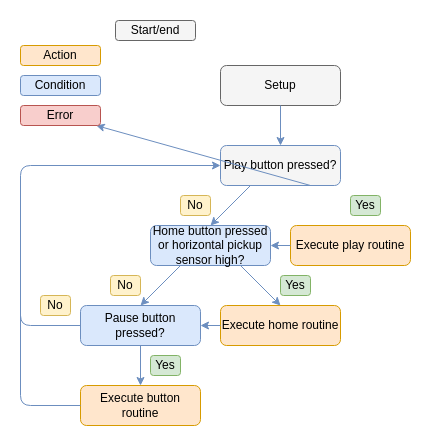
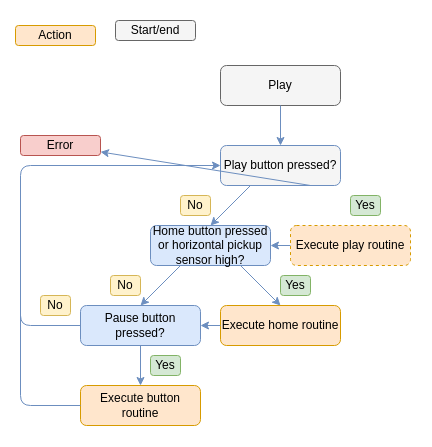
  <mxCell id="0" />
  <mxCell id="1" parent="0" />
- <mxCell id="2" value="&lt;font color=&quot;#000000&quot;&gt;Setup&lt;/font&gt;" style="rounded=1;whiteSpace=wrap;html=1;fillColor=#f5f5f5;strokeColor=#666666;fontColor=#333333;" parent="1" vertex="1"><mxGeometry x="220" y="65" width="120" height="40" as="geometry" /></mxCell>
+ <mxCell id="2" value="&lt;font color=&quot;#000000&quot;&gt;Play&lt;/font&gt;" style="rounded=1;whiteSpace=wrap;html=1;fillColor=#f5f5f5;strokeColor=#666666;fontColor=#333333;" parent="1" vertex="1"><mxGeometry x="220" y="65" width="120" height="40" as="geometry" /></mxCell>
  <mxCell id="3" value="" style="endArrow=classic;html=1;fillColor=#dae8fc;strokeColor=#6c8ebf;exitX=0.5;exitY=1;exitDx=0;exitDy=0;" parent="1" edge="1"><mxGeometry width="50" height="50" relative="1" as="geometry"><mxPoint x="280" y="105" as="sourcePoint" /><mxPoint x="280" y="145" as="targetPoint" /></mxGeometry></mxCell>
  <mxCell id="4" value="&lt;font color=&quot;#000000&quot;&gt;Pause button pressed?&lt;/font&gt;" style="rounded=1;whiteSpace=wrap;html=1;fillColor=#dae8fc;strokeColor=#6c8ebf;" vertex="1" parent="1"><mxGeometry x="80" y="305" width="120" height="40" as="geometry" /></mxCell>
  <mxCell id="5" value="&lt;font color=&quot;#000000&quot;&gt;Play button pressed?&lt;/font&gt;" style="rounded=1;whiteSpace=wrap;html=1;fillColor=#f5f5f5;strokeColor=#6c8ebf;" vertex="1" parent="1"><mxGeometry x="220" y="145" width="120" height="40" as="geometry" /></mxCell>
  <mxCell id="6" value="&lt;font color=&quot;#000000&quot;&gt;Home button pressed or horizontal pickup sensor high?&lt;/font&gt;" style="rounded=1;whiteSpace=wrap;html=1;fillColor=#dae8fc;strokeColor=#6c8ebf;" vertex="1" parent="1"><mxGeometry x="150" y="225" width="120" height="40" as="geometry" /></mxCell>
  <mxCell id="7" value="" style="endArrow=classic;html=1;fillColor=#dae8fc;strokeColor=#6c8ebf;entryX=0.5;entryY=0;entryDx=0;entryDy=0;exitX=0.25;exitY=1;exitDx=0;exitDy=0;" edge="1" parent="1" source="5" target="6"><mxGeometry width="50" height="50" relative="1" as="geometry"><mxPoint x="280" y="185" as="sourcePoint" /><mxPoint x="290" y="155" as="targetPoint" /></mxGeometry></mxCell>
  <mxCell id="8" value="" style="endArrow=classic;html=1;fillColor=#dae8fc;strokeColor=#6c8ebf;exitX=0.75;exitY=1;exitDx=0;exitDy=0;entryX=0.5;entryY=0;entryDx=0;entryDy=0;" edge="1" parent="1" source="6" target="12"><mxGeometry width="50" height="50" relative="1" as="geometry"><mxPoint x="300" y="125" as="sourcePoint" /><mxPoint x="300" y="165" as="targetPoint" /></mxGeometry></mxCell>
  <mxCell id="9" value="&lt;font color=&quot;#000000&quot;&gt;No&lt;/font&gt;" style="rounded=1;whiteSpace=wrap;html=1;fillColor=#fff2cc;strokeColor=#d6b656;" vertex="1" parent="1"><mxGeometry x="180" y="195" width="30" height="20" as="geometry" /></mxCell>
  <mxCell id="10" value="&lt;font color=&quot;#000000&quot;&gt;Yes&lt;/font&gt;" style="rounded=1;whiteSpace=wrap;html=1;fillColor=#d5e8d4;strokeColor=#82b366;" vertex="1" parent="1"><mxGeometry x="350" y="195" width="30" height="20" as="geometry" /></mxCell>
- <mxCell id="11" value="&lt;font color=&quot;#000000&quot;&gt;Execute play routine&lt;/font&gt;" style="rounded=1;whiteSpace=wrap;html=1;fillColor=#ffe6cc;strokeColor=#d79b00;" vertex="1" parent="1"><mxGeometry x="290" y="225" width="120" height="40" as="geometry" /></mxCell>
+ <mxCell id="11" value="&lt;font color=&quot;#000000&quot;&gt;Execute play routine&lt;/font&gt;" style="rounded=1;whiteSpace=wrap;html=1;fillColor=#ffe6cc;strokeColor=#d79b00;dashed=1;" vertex="1" parent="1"><mxGeometry x="290" y="225" width="120" height="40" as="geometry" /></mxCell>
  <mxCell id="12" value="&lt;font color=&quot;#000000&quot;&gt;Execute home routine&lt;/font&gt;" style="rounded=1;whiteSpace=wrap;html=1;fillColor=#ffe6cc;strokeColor=#d79b00;" vertex="1" parent="1"><mxGeometry x="220" y="305" width="120" height="40" as="geometry" /></mxCell>
  <mxCell id="13" value="&lt;font color=&quot;#000000&quot;&gt;Execute button routine&lt;/font&gt;" style="rounded=1;whiteSpace=wrap;html=1;fillColor=#ffe6cc;strokeColor=#d79b00;" vertex="1" parent="1"><mxGeometry x="80" y="385" width="120" height="40" as="geometry" /></mxCell>
  <mxCell id="14" value="" style="endArrow=classic;html=1;fillColor=#dae8fc;strokeColor=#6c8ebf;exitX=0.75;exitY=1;exitDx=0;exitDy=0;" edge="1" parent="1" source="5" target="28"><mxGeometry width="50" height="50" relative="1" as="geometry"><mxPoint x="260" y="195" as="sourcePoint" /><mxPoint x="220" y="235" as="targetPoint" /></mxGeometry></mxCell>
  <mxCell id="15" value="" style="endArrow=classic;html=1;fillColor=#dae8fc;strokeColor=#6c8ebf;entryX=1;entryY=0.5;entryDx=0;entryDy=0;exitX=0;exitY=0.5;exitDx=0;exitDy=0;" edge="1" parent="1" source="11" target="6"><mxGeometry width="50" height="50" relative="1" as="geometry"><mxPoint x="320" y="195" as="sourcePoint" /><mxPoint x="360" y="235" as="targetPoint" /><Array as="points" /></mxGeometry></mxCell>
  <mxCell id="16" value="&lt;font color=&quot;#000000&quot;&gt;Yes&lt;/font&gt;" style="rounded=1;whiteSpace=wrap;html=1;fillColor=#d5e8d4;strokeColor=#82b366;" vertex="1" parent="1"><mxGeometry x="280" y="275" width="30" height="20" as="geometry" /></mxCell>
  <mxCell id="17" value="" style="endArrow=classic;html=1;fillColor=#dae8fc;strokeColor=#6c8ebf;entryX=0.5;entryY=0;entryDx=0;entryDy=0;exitX=0.25;exitY=1;exitDx=0;exitDy=0;" edge="1" parent="1" source="6" target="4"><mxGeometry width="50" height="50" relative="1" as="geometry"><mxPoint x="260" y="195" as="sourcePoint" /><mxPoint x="220" y="235" as="targetPoint" /></mxGeometry></mxCell>
  <mxCell id="18" value="&lt;font color=&quot;#000000&quot;&gt;No&lt;/font&gt;" style="rounded=1;whiteSpace=wrap;html=1;fillColor=#fff2cc;strokeColor=#d6b656;" vertex="1" parent="1"><mxGeometry x="110" y="275" width="30" height="20" as="geometry" /></mxCell>
  <mxCell id="19" value="" style="endArrow=classic;html=1;fillColor=#dae8fc;strokeColor=#6c8ebf;entryX=1;entryY=0.5;entryDx=0;entryDy=0;exitX=0;exitY=0.5;exitDx=0;exitDy=0;" edge="1" parent="1" source="12" target="4"><mxGeometry width="50" height="50" relative="1" as="geometry"><mxPoint x="300" y="255" as="sourcePoint" /><mxPoint x="280" y="255" as="targetPoint" /><Array as="points" /></mxGeometry></mxCell>
  <mxCell id="20" value="" style="endArrow=classic;html=1;fillColor=#dae8fc;strokeColor=#6c8ebf;entryX=0.5;entryY=0;entryDx=0;entryDy=0;exitX=0.5;exitY=1;exitDx=0;exitDy=0;" edge="1" parent="1" source="4" target="13"><mxGeometry width="50" height="50" relative="1" as="geometry"><mxPoint x="190" y="275" as="sourcePoint" /><mxPoint x="150" y="315" as="targetPoint" /></mxGeometry></mxCell>
  <mxCell id="21" value="" style="endArrow=classic;html=1;fillColor=#dae8fc;strokeColor=#6c8ebf;entryX=0;entryY=0.5;entryDx=0;entryDy=0;exitX=0;exitY=0.5;exitDx=0;exitDy=0;" edge="1" parent="1" source="13" target="5"><mxGeometry width="50" height="50" relative="1" as="geometry"><mxPoint x="230" y="335" as="sourcePoint" /><mxPoint x="210" y="335" as="targetPoint" /><Array as="points"><mxPoint x="20" y="405" /><mxPoint x="20" y="165" /></Array></mxGeometry></mxCell>
  <mxCell id="22" value="" style="endArrow=none;html=1;fillColor=#dae8fc;strokeColor=#6c8ebf;exitX=0;exitY=0.5;exitDx=0;exitDy=0;" edge="1" parent="1" source="4"><mxGeometry width="50" height="50" relative="1" as="geometry"><mxPoint x="510" y="375" as="sourcePoint" /><mxPoint x="20" y="215" as="targetPoint" /><Array as="points"><mxPoint x="20" y="325" /></Array></mxGeometry></mxCell>
  <mxCell id="23" value="&lt;font color=&quot;#000000&quot;&gt;No&lt;/font&gt;" style="rounded=1;whiteSpace=wrap;html=1;fillColor=#fff2cc;strokeColor=#d6b656;" vertex="1" parent="1"><mxGeometry x="40" y="295" width="30" height="20" as="geometry" /></mxCell>
  <mxCell id="24" value="&lt;font color=&quot;#000000&quot;&gt;Yes&lt;/font&gt;" style="rounded=1;whiteSpace=wrap;html=1;fillColor=#d5e8d4;strokeColor=#82b366;" vertex="1" parent="1"><mxGeometry x="150" y="355" width="30" height="20" as="geometry" /></mxCell>
- <mxCell id="25" value="&lt;font color=&quot;#000000&quot;&gt;Action&lt;/font&gt;" style="rounded=1;whiteSpace=wrap;html=1;fillColor=#ffe6cc;strokeColor=#d79b00;" vertex="1" parent="1"><mxGeometry x="20" y="45" width="80" height="20" as="geometry" /></mxCell>
- <mxCell id="26" value="&lt;font color=&quot;#000000&quot;&gt;Condition&lt;/font&gt;" style="rounded=1;whiteSpace=wrap;html=1;fillColor=#dae8fc;strokeColor=#6c8ebf;" vertex="1" parent="1"><mxGeometry x="20" y="75" width="80" height="20" as="geometry" /></mxCell>
+ <mxCell id="25" value="&lt;font color=&quot;#000000&quot;&gt;Action&lt;/font&gt;" style="rounded=1;whiteSpace=wrap;html=1;fillColor=#ffe6cc;strokeColor=#d79b00;" vertex="1" parent="1"><mxGeometry x="15" y="25" width="80" height="20" as="geometry" /></mxCell>
  <mxCell id="27" value="&lt;font color=&quot;#000000&quot;&gt;Start/end&lt;/font&gt;" style="rounded=1;whiteSpace=wrap;html=1;fillColor=#f5f5f5;strokeColor=#666666;fontColor=#333333;" vertex="1" parent="1"><mxGeometry x="115" y="20" width="80" height="20" as="geometry" /></mxCell>
- <mxCell id="28" value="&lt;font color=&quot;#000000&quot;&gt;Error&lt;/font&gt;" style="rounded=1;whiteSpace=wrap;html=1;fillColor=#f8cecc;strokeColor=#b85450;" vertex="1" parent="1"><mxGeometry x="20" y="105" width="80" height="20" as="geometry" /></mxCell>
+ <mxCell id="28" value="&lt;font color=&quot;#000000&quot;&gt;Error&lt;/font&gt;" style="rounded=1;whiteSpace=wrap;html=1;fillColor=#f8cecc;strokeColor=#b85450;" vertex="1" parent="1"><mxGeometry x="20" y="135" width="80" height="20" as="geometry" /></mxCell>
